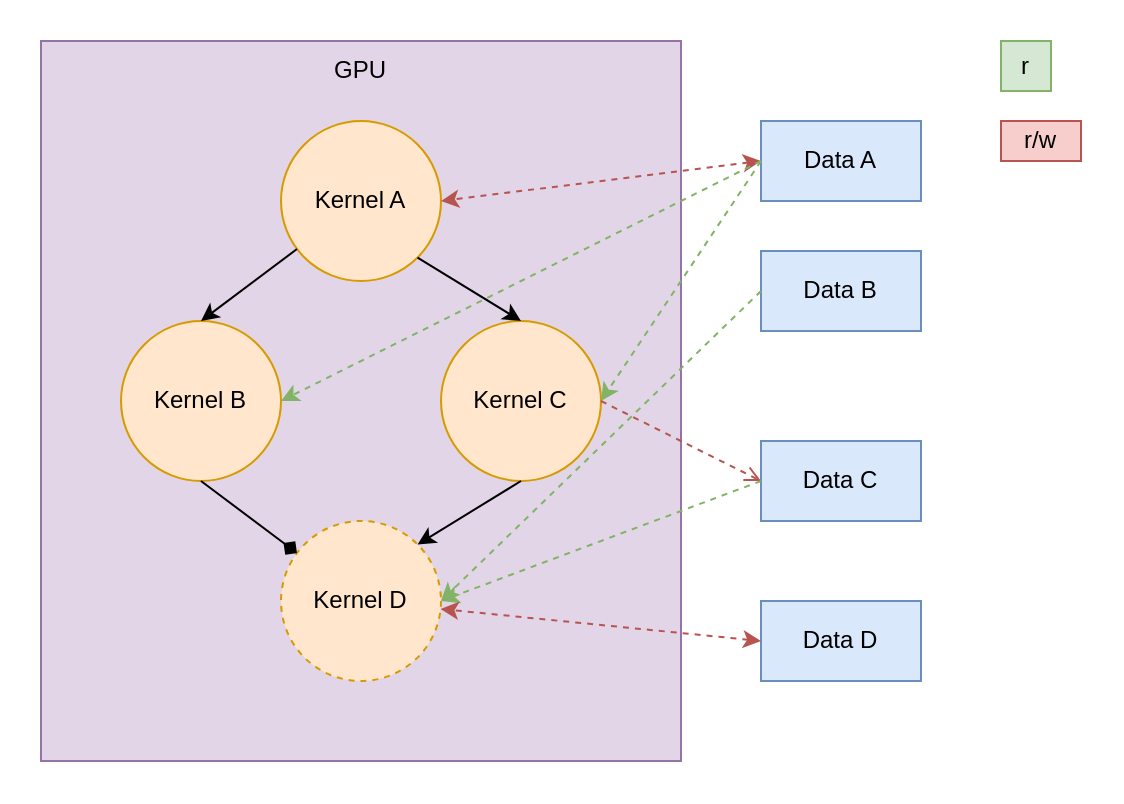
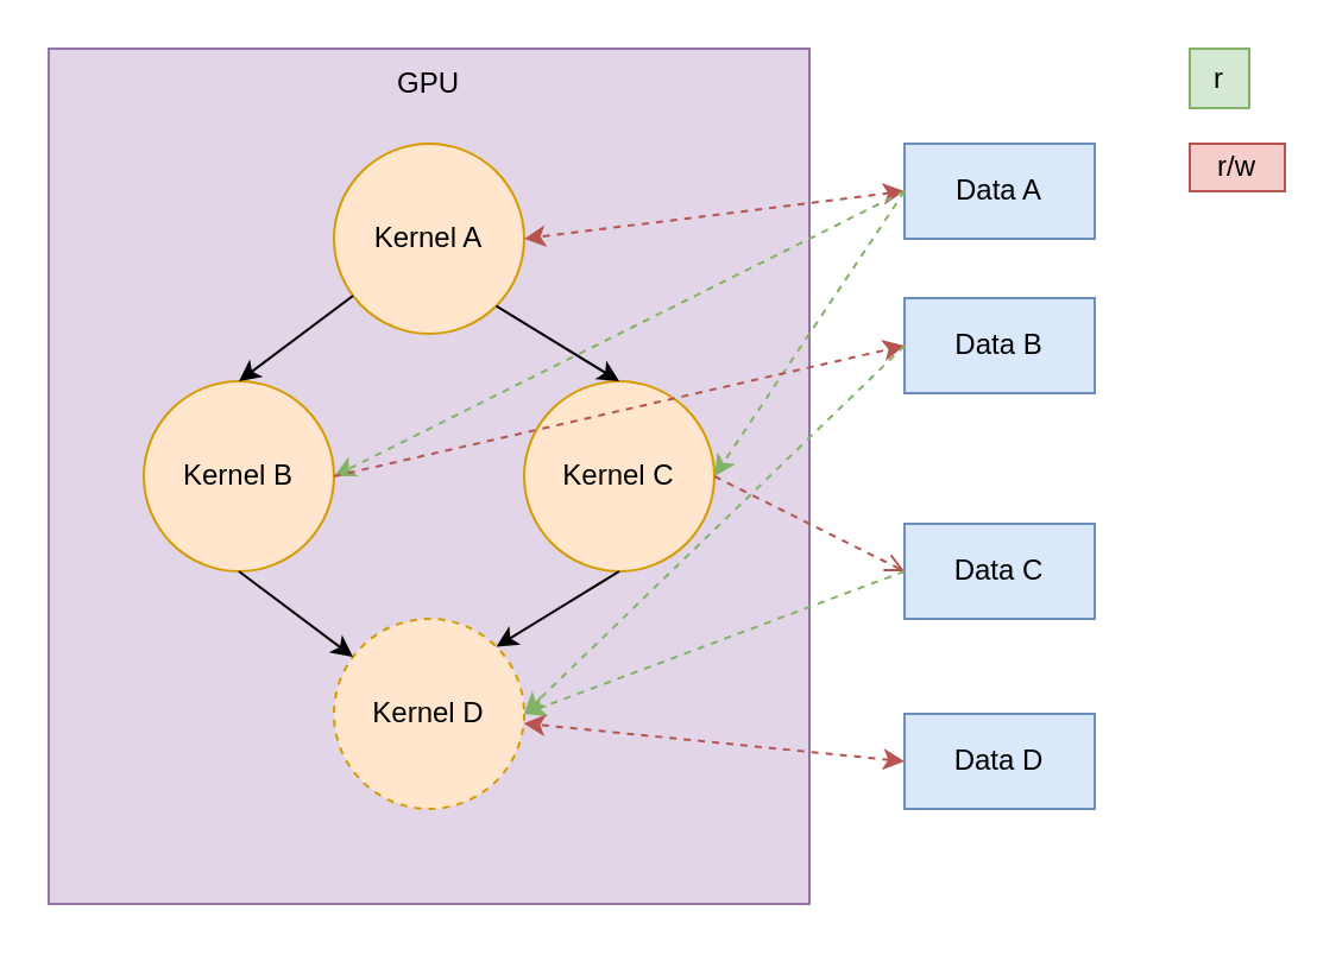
  <mxCell id="0" />
  <mxCell id="1" parent="0" />
  <mxCell id="2" value="GPU&lt;br&gt;&lt;br&gt;&lt;br&gt;&lt;br&gt;&lt;br&gt;&lt;br&gt;&lt;br&gt;&lt;br&gt;&lt;br&gt;&lt;br&gt;&lt;br&gt;&lt;br&gt;&lt;br&gt;&lt;br&gt;&lt;br&gt;&lt;br&gt;&lt;br&gt;&lt;br&gt;&lt;br&gt;&lt;br&gt;&lt;br&gt;&lt;br&gt;&lt;br&gt;&lt;br&gt;" style="rounded=0;whiteSpace=wrap;html=1;fillColor=#e1d5e7;strokeColor=#9673a6;" parent="1" vertex="1"><mxGeometry x="20" y="20" width="320" height="360" as="geometry" /></mxCell>
  <mxCell id="3" value="Kernel A" style="ellipse;whiteSpace=wrap;html=1;fillColor=#ffe6cc;strokeColor=#d79b00;" parent="1" vertex="1"><mxGeometry x="140" y="60" width="80" height="80" as="geometry" /></mxCell>
  <mxCell id="4" value="" style="endArrow=classic;html=1;entryX=1;entryY=0.5;entryDx=0;entryDy=0;fillColor=#f8cecc;strokeColor=#b85450;dashed=1;endFill=1;startArrow=classic;startFill=1;exitX=0;exitY=0.5;exitDx=0;exitDy=0;shadow=0;" parent="1" source="6" target="3" edge="1"><mxGeometry width="50" height="50" relative="1" as="geometry"><mxPoint x="540" y="290" as="sourcePoint" /><mxPoint x="560" y="200" as="targetPoint" /></mxGeometry></mxCell>
  <mxCell id="5" value="r/w" style="text;html=1;strokeColor=#b85450;fillColor=#f8cecc;align=center;verticalAlign=middle;whiteSpace=wrap;rounded=0;" parent="1" vertex="1"><mxGeometry x="500" y="60" width="40" height="20" as="geometry" /></mxCell>
  <mxCell id="6" value="Data A" style="rounded=0;whiteSpace=wrap;html=1;fillColor=#dae8fc;strokeColor=#6c8ebf;" parent="1" vertex="1"><mxGeometry x="380" y="60" width="80" height="40" as="geometry" /></mxCell>
  <mxCell id="7" value="Data B" style="rounded=0;whiteSpace=wrap;html=1;fillColor=#dae8fc;strokeColor=#6c8ebf;" parent="1" vertex="1"><mxGeometry x="380" y="125" width="80" height="40" as="geometry" /></mxCell>
  <mxCell id="8" value="Kernel B" style="ellipse;whiteSpace=wrap;html=1;fillColor=#ffe6cc;strokeColor=#d79b00;" parent="1" vertex="1"><mxGeometry x="60" y="160" width="80" height="80" as="geometry" /></mxCell>
  <mxCell id="9" value="Kernel C" style="ellipse;whiteSpace=wrap;html=1;fillColor=#ffe6cc;strokeColor=#d79b00;" parent="1" vertex="1"><mxGeometry x="220" y="160" width="80" height="80" as="geometry" /></mxCell>
  <mxCell id="10" value="Kernel D" style="ellipse;whiteSpace=wrap;html=1;fillColor=#ffe6cc;strokeColor=#d79b00;dashed=1;" parent="1" vertex="1"><mxGeometry x="140" y="260" width="80" height="80" as="geometry" /></mxCell>
  <mxCell id="11" value="Data C" style="rounded=0;whiteSpace=wrap;html=1;fillColor=#dae8fc;strokeColor=#6c8ebf;" parent="1" vertex="1"><mxGeometry x="380" y="220" width="80" height="40" as="geometry" /></mxCell>
  <mxCell id="12" value="Data D" style="rounded=0;whiteSpace=wrap;html=1;fillColor=#dae8fc;strokeColor=#6c8ebf;" parent="1" vertex="1"><mxGeometry x="380" y="300" width="80" height="40" as="geometry" /></mxCell>
  <mxCell id="13" value="" style="endArrow=classic;html=1;entryX=0.5;entryY=0;entryDx=0;entryDy=0;" parent="1" source="3" target="8" edge="1"><mxGeometry width="50" height="50" relative="1" as="geometry"><mxPoint x="370" y="320" as="sourcePoint" /><mxPoint x="420" y="270" as="targetPoint" /></mxGeometry></mxCell>
  <mxCell id="14" value="" style="endArrow=classic;html=1;entryX=0.5;entryY=0;entryDx=0;entryDy=0;exitX=1;exitY=1;exitDx=0;exitDy=0;" parent="1" source="3" target="9" edge="1"><mxGeometry width="50" height="50" relative="1" as="geometry"><mxPoint x="180" y="140" as="sourcePoint" /><mxPoint x="110" y="190" as="targetPoint" /></mxGeometry></mxCell>
  <mxCell id="15" value="" style="endArrow=classic;html=1;entryX=1;entryY=0;entryDx=0;entryDy=0;exitX=0.5;exitY=1;exitDx=0;exitDy=0;" parent="1" source="9" target="10" edge="1"><mxGeometry width="50" height="50" relative="1" as="geometry"><mxPoint x="161.716" y="138.284" as="sourcePoint" /><mxPoint x="110" y="190" as="targetPoint" /></mxGeometry></mxCell>
- <mxCell id="16" value="" style="endArrow=diamond;html=1;exitX=0.5;exitY=1;exitDx=0;exitDy=0;" parent="1" source="8" target="10" edge="1"><mxGeometry width="50" height="50" relative="1" as="geometry"><mxPoint x="270" y="270" as="sourcePoint" /><mxPoint x="218.284" y="321.716" as="targetPoint" /></mxGeometry></mxCell>
+ <mxCell id="16" value="" style="endArrow=classic;html=1;exitX=0.5;exitY=1;exitDx=0;exitDy=0;" parent="1" source="8" target="10" edge="1"><mxGeometry width="50" height="50" relative="1" as="geometry"><mxPoint x="270" y="270" as="sourcePoint" /><mxPoint x="218.284" y="321.716" as="targetPoint" /></mxGeometry></mxCell>
  <mxCell id="17" value="" style="endArrow=classic;html=1;entryX=1;entryY=0.5;entryDx=0;entryDy=0;fillColor=#d5e8d4;strokeColor=#82b366;dashed=1;endFill=1;startArrow=none;startFill=0;exitX=0;exitY=0.5;exitDx=0;exitDy=0;" parent="1" source="6" target="8" edge="1"><mxGeometry width="50" height="50" relative="1" as="geometry"><mxPoint x="320" y="150" as="sourcePoint" /><mxPoint x="160" y="170" as="targetPoint" /></mxGeometry></mxCell>
  <mxCell id="18" value="" style="endArrow=classic;html=1;entryX=1;entryY=0.5;entryDx=0;entryDy=0;fillColor=#d5e8d4;strokeColor=#82b366;dashed=1;endFill=1;startArrow=none;startFill=0;exitX=0;exitY=0.5;exitDx=0;exitDy=0;" parent="1" source="6" target="9" edge="1"><mxGeometry width="50" height="50" relative="1" as="geometry"><mxPoint x="370" y="140" as="sourcePoint" /><mxPoint x="150" y="210" as="targetPoint" /></mxGeometry></mxCell>
  <mxCell id="19" value="" style="endArrow=open;html=1;entryX=0;entryY=0.5;entryDx=0;entryDy=0;fillColor=#f8cecc;strokeColor=#b85450;dashed=1;endFill=1;startArrow=none;startFill=0;exitX=1;exitY=0.5;exitDx=0;exitDy=0;shadow=0;" parent="1" source="9" target="11" edge="1"><mxGeometry width="50" height="50" relative="1" as="geometry"><mxPoint x="690" y="140" as="sourcePoint" /><mxPoint x="530" y="160" as="targetPoint" /></mxGeometry></mxCell>
+ <mxCell id="20" value="" style="endArrow=classic;html=1;entryX=0;entryY=0.5;entryDx=0;entryDy=0;fillColor=#f8cecc;strokeColor=#b85450;dashed=1;endFill=1;startArrow=none;startFill=0;exitX=1;exitY=0.5;exitDx=0;exitDy=0;shadow=0;" parent="1" source="8" target="7" edge="1"><mxGeometry width="50" height="50" relative="1" as="geometry"><mxPoint x="298.284" y="238.284" as="sourcePoint" /><mxPoint x="390" y="250" as="targetPoint" /></mxGeometry></mxCell>
  <mxCell id="21" value="" style="endArrow=classic;html=1;entryX=1;entryY=0.5;entryDx=0;entryDy=0;fillColor=#d5e8d4;strokeColor=#82b366;dashed=1;endFill=1;startArrow=none;startFill=0;exitX=0;exitY=0.5;exitDx=0;exitDy=0;" parent="1" source="11" target="10" edge="1"><mxGeometry width="50" height="50" relative="1" as="geometry"><mxPoint x="321.72" y="288.28" as="sourcePoint" /><mxPoint x="230.004" y="379.996" as="targetPoint" /></mxGeometry></mxCell>
  <mxCell id="22" value="" style="endArrow=classic;html=1;entryX=1;entryY=0.5;entryDx=0;entryDy=0;fillColor=#d5e8d4;strokeColor=#82b366;dashed=1;endFill=1;startArrow=none;startFill=0;exitX=0;exitY=0.5;exitDx=0;exitDy=0;" parent="1" source="7" target="10" edge="1"><mxGeometry width="50" height="50" relative="1" as="geometry"><mxPoint x="354" y="190" as="sourcePoint" /><mxPoint x="182.284" y="278.284" as="targetPoint" /></mxGeometry></mxCell>
  <mxCell id="23" value="" style="endArrow=classic;html=1;fillColor=#f8cecc;strokeColor=#b85450;dashed=1;endFill=1;startArrow=classic;startFill=1;exitX=0;exitY=0.5;exitDx=0;exitDy=0;shadow=0;" parent="1" source="12" target="10" edge="1"><mxGeometry width="50" height="50" relative="1" as="geometry"><mxPoint x="650" y="290" as="sourcePoint" /><mxPoint x="490" y="310" as="targetPoint" /></mxGeometry></mxCell>
  <mxCell id="24" value="r" style="text;html=1;strokeColor=#82b366;fillColor=#d5e8d4;align=center;verticalAlign=middle;whiteSpace=wrap;rounded=0;" parent="1" vertex="1"><mxGeometry x="500" y="20" width="25" height="25" as="geometry" /></mxCell>
